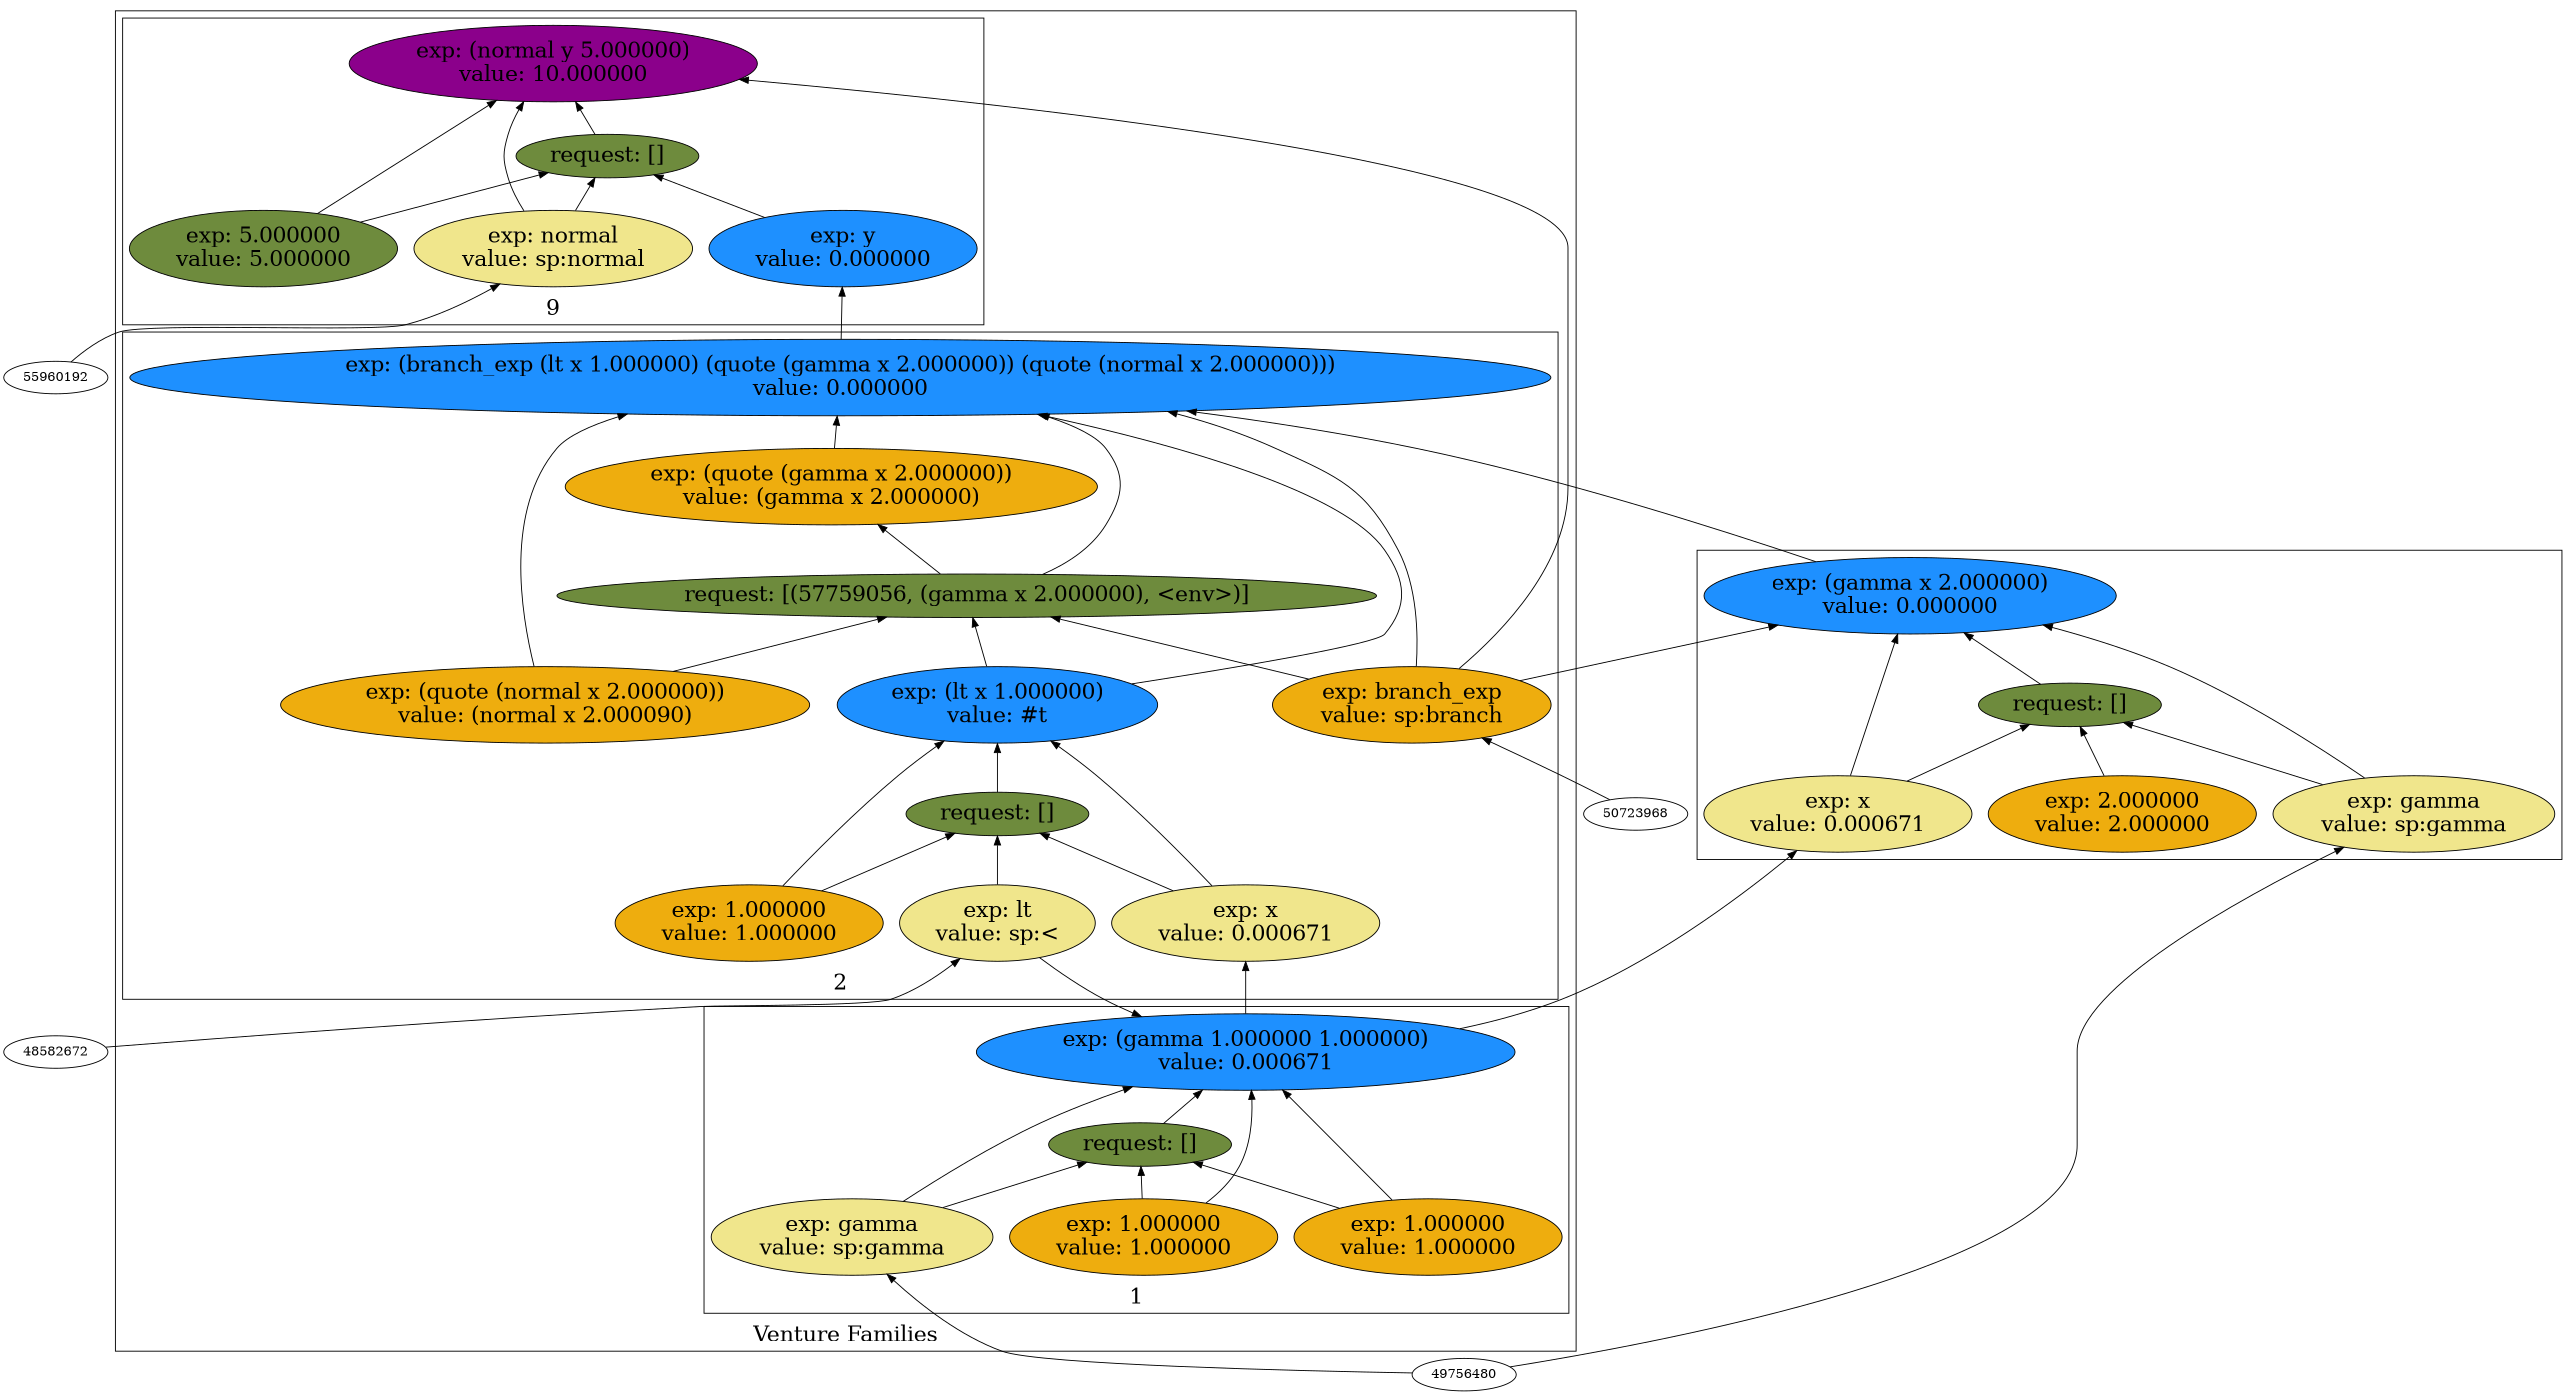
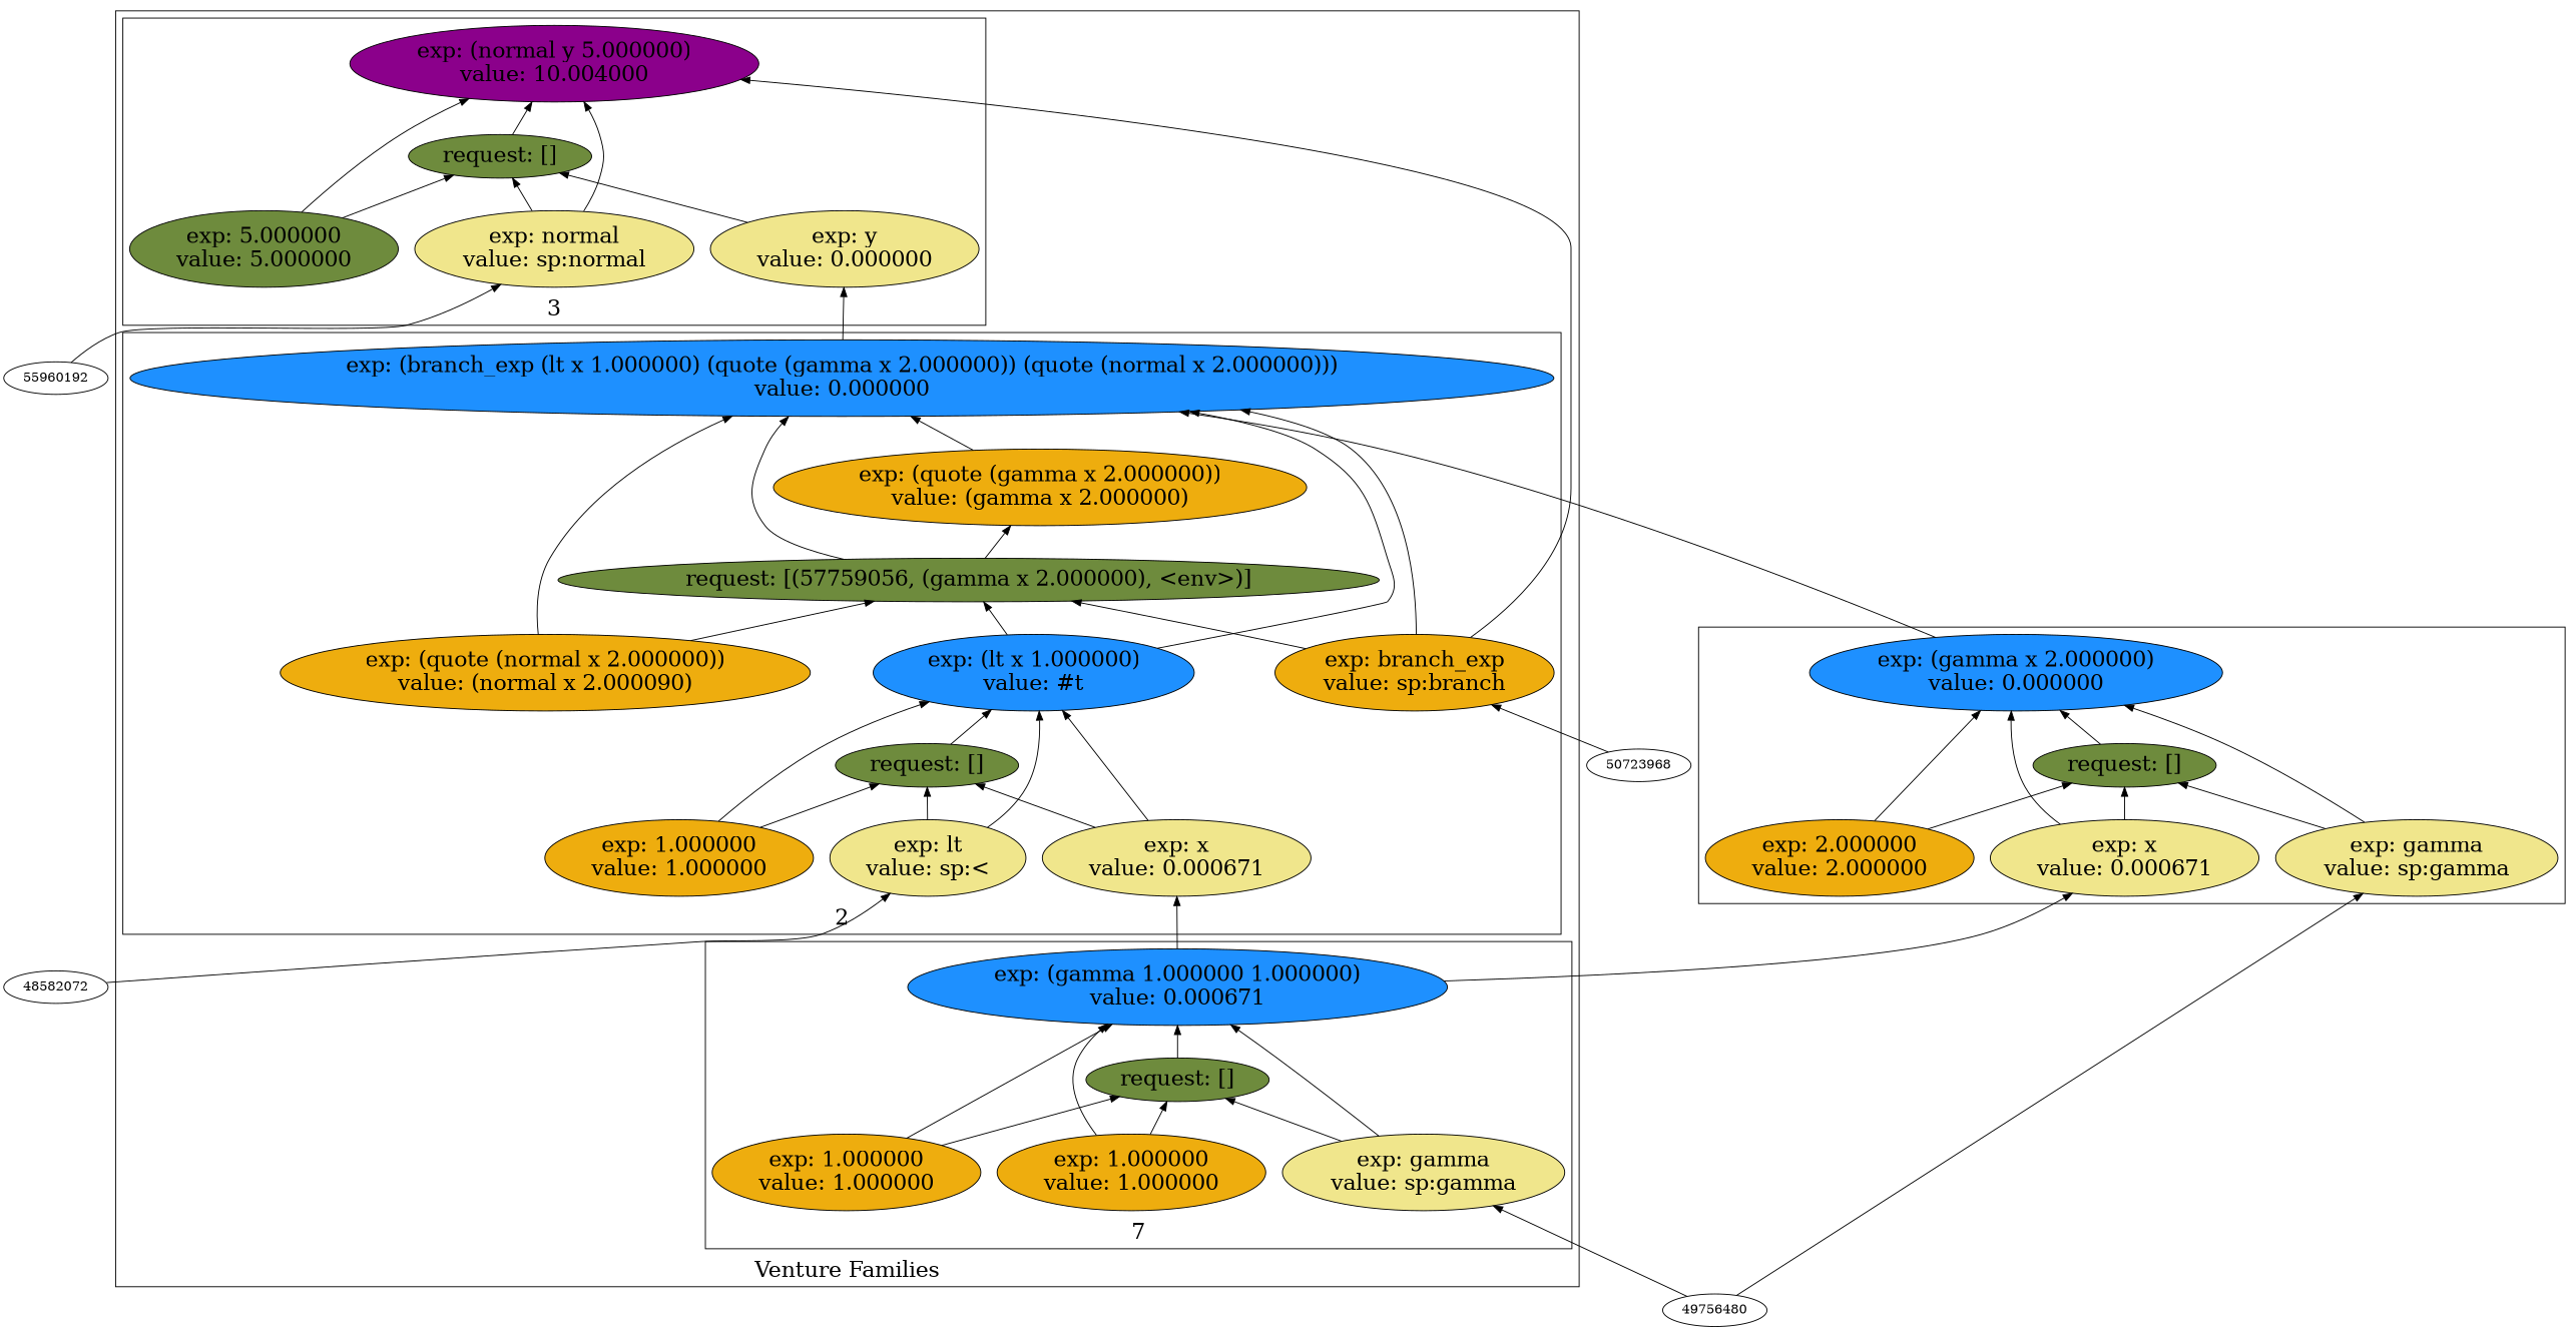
  digraph {
    fontsize=24
    rankdir=BT
    node [fillcolor=khaki fontsize=24 shape=ellipse style=filled]
    edge [arrowhead=normal color=black style=solid]
    n1 [fillcolor=dodgerblue label="exp: (gamma 1.000000 1.000000)\nvalue: 0.000671"]
    n2 [fillcolor=darkolivegreen4 label="request: []"]
    n3 [label="exp: gamma\nvalue: sp:gamma"]
    n4 [fillcolor=darkgoldenrod2 label="exp: 1.000000\nvalue: 1.000000"]
    n5 [fillcolor=darkgoldenrod2 label="exp: 1.000000\nvalue: 1.000000"]
    n6 [fillcolor=dodgerblue label="exp: (branch_exp (lt x 1.000000) (quote (gamma x 2.000000)) (quote (normal x 2.000000)))\nvalue: 0.000000"]
    n7 [fillcolor=darkolivegreen4 label="request: [(57759056, (gamma x 2.000000), <env>)]"]
    n8 [fillcolor=darkgoldenrod2 label="exp: branch_exp\nvalue: sp:branch"]
    n9 [fillcolor=dodgerblue label="exp: (lt x 1.000000)\nvalue: #t"]
    n10 [fillcolor=darkolivegreen4 label="request: []"]
    n11 [label="exp: lt\nvalue: sp:<"]
    n12 [label="exp: x\nvalue: 0.000671"]
    n13 [fillcolor=darkgoldenrod2 label="exp: 1.000000\nvalue: 1.000000"]
    n14 [fillcolor=darkgoldenrod2 label="exp: (quote (gamma x 2.000000))\nvalue: (gamma x 2.000000)"]
    n15 [fillcolor=darkgoldenrod2 label="exp: (quote (normal x 2.000000))\nvalue: (normal x 2.000090)"]
-   n16 [fillcolor=magenta4 label="exp: (normal y 5.000000)\nvalue: 10.000000"]
+   n16 [fillcolor=magenta4 label="exp: (normal y 5.000000)\nvalue: 10.004000"]
    n17 [fillcolor=darkolivegreen4 label="request: []"]
    n18 [label="exp: normal\nvalue: sp:normal"]
-   n19 [fillcolor=dodgerblue label="exp: y\nvalue: 0.000000"]
+   n19 [label="exp: y\nvalue: 0.000000"]
    n20 [fillcolor=darkolivegreen4 label="exp: 5.000000\nvalue: 5.000000"]
    n21 [fillcolor=dodgerblue label="exp: (gamma x 2.000000)\nvalue: 0.000000"]
    n22 [fillcolor=darkolivegreen4 label="request: []"]
    n23 [label="exp: gamma\nvalue: sp:gamma"]
    n24 [label="exp: x\nvalue: 0.000671"]
    n25 [fillcolor=darkgoldenrod2 label="exp: 2.000000\nvalue: 2.000000"]
    55960192 [fillcolor="" fontsize="" shape="" style=""]
    49756480 [fillcolor="" fontsize="" shape="" style=""]
    50723968 [fillcolor="" fontsize="" shape="" style=""]
-   48582672 [fillcolor="" fontsize="" shape="" style=""]
+   48582672 [label=48582072 fillcolor="" fontsize="" shape="" style=""]
    subgraph cluster_1 {
      label="Venture Families"
      subgraph cluster_2 {
-       label=1
+       label=7
        n1
        n2
        n3
        n4
        n5
      }
      subgraph cluster_3 {
        label=2
        n6
        n7
        n8
        n9
        n10
        n11
        n12
        n13
        n14
        n15
      }
      subgraph cluster_4 {
-       label=9
+       label=3
        n16
        n17
        n18
        n19
        n20
      }
    }
    subgraph cluster_5 {
      n21
      n22
      n23
      n24
      n25
    }
    n1 -> n12
    n1 -> n24
    n2 -> n1
    n3 -> n1
    n3 -> n2
    n4 -> n1
    n4 -> n2
    n5 -> n1
    n5 -> n2
    n6 -> n19
    n7 -> n6
    n7 -> n14
    n8 -> n6
    n8 -> n7
    n8 -> n16
    n9 -> n6
    n9 -> n7
    n10 -> n9
-   n11 -> n1
+   n11 -> n9
    n11 -> n10
    n12 -> n9
    n12 -> n10
    n13 -> n9
    n13 -> n10
    n14 -> n6
    n15 -> n6
    n15 -> n7
    n17 -> n16
    n18 -> n16
    n18 -> n17
    n19 -> n17
    n20 -> n16
    n20 -> n17
    n21 -> n6
    n22 -> n21
    n23 -> n21
    n23 -> n22
    n24 -> n21
    n24 -> n22
-   n8 -> n21
+   n25 -> n21
    n25 -> n22
    55960192 -> n18
    49756480 -> n3
    49756480 -> n23
    50723968 -> n8
    48582672 -> n11
  }
